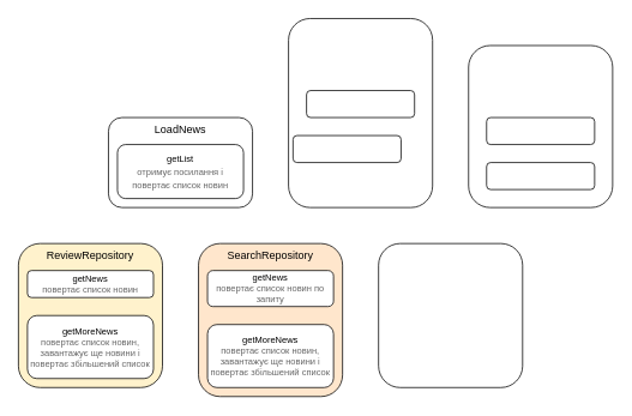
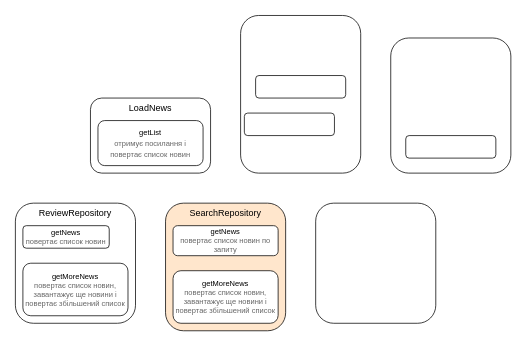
  <mxCell id="0" />
  <mxCell id="1" parent="0" />
  <mxCell id="2" value="LoadNews" style="rounded=1;whiteSpace=wrap;html=1;verticalAlign=top;" vertex="1" parent="1"><mxGeometry x="120" y="130" width="160" height="100" as="geometry" /></mxCell>
  <mxCell id="3" value="&lt;font style=&quot;font-size: 10px;&quot;&gt;getList&lt;/font&gt;&lt;br&gt;&lt;font color=&quot;#666666&quot; style=&quot;font-size: 10px;&quot;&gt;отримує посилання і повертає список новин&lt;/font&gt;" style="rounded=1;whiteSpace=wrap;html=1;" vertex="1" parent="1"><mxGeometry x="130" y="160" width="140" height="60" as="geometry" /></mxCell>
- <mxCell id="4" value="&lt;font style=&quot;font-size: 12px;&quot;&gt;ReviewRepository&lt;/font&gt;" style="rounded=1;whiteSpace=wrap;html=1;fontSize=10;verticalAlign=top;fillColor=#fff2cc;" vertex="1" parent="1"><mxGeometry x="20" y="270" width="160" height="160" as="geometry" /></mxCell>
- <mxCell id="5" value="getNews&lt;br&gt;&lt;font color=&quot;#666666&quot;&gt;повертає список новин&lt;/font&gt;" style="rounded=1;whiteSpace=wrap;html=1;fontSize=10;" vertex="1" parent="1"><mxGeometry x="30" y="300" width="140" height="30" as="geometry" /></mxCell>
+ <mxCell id="4" value="&lt;font style=&quot;font-size: 12px;&quot;&gt;ReviewRepository&lt;/font&gt;" style="rounded=1;whiteSpace=wrap;html=1;fontSize=10;verticalAlign=top;" vertex="1" parent="1"><mxGeometry x="20" y="270" width="160" height="160" as="geometry" /></mxCell>
+ <mxCell id="5" value="getNews&lt;br&gt;&lt;font color=&quot;#666666&quot;&gt;повертає список новин&lt;/font&gt;" style="rounded=1;whiteSpace=wrap;html=1;fontSize=10;" vertex="1" parent="1"><mxGeometry x="30" y="300" width="115" height="30" as="geometry" /></mxCell>
  <mxCell id="6" value="getMoreNews&lt;br&gt;&lt;font color=&quot;#666666&quot;&gt;повертає список новин, завантажує ще новини і повертає збільшений список&lt;/font&gt;" style="rounded=1;whiteSpace=wrap;html=1;fontSize=10;" vertex="1" parent="1"><mxGeometry x="30" y="350" width="140" height="70" as="geometry" /></mxCell>
  <mxCell id="7" value="&lt;font style=&quot;font-size: 12px;&quot;&gt;SearchRepository&lt;/font&gt;" style="rounded=1;whiteSpace=wrap;html=1;fontSize=10;verticalAlign=top;fillColor=#ffe6cc;" vertex="1" parent="1"><mxGeometry x="220" y="270" width="160" height="170" as="geometry" /></mxCell>
  <mxCell id="8" value="getNews&lt;br&gt;&lt;font color=&quot;#666666&quot;&gt;повертає список новин по запиту&lt;/font&gt;" style="rounded=1;whiteSpace=wrap;html=1;fontSize=10;" vertex="1" parent="1"><mxGeometry x="230" y="300" width="140" height="40" as="geometry" /></mxCell>
  <mxCell id="9" value="getMoreNews&lt;br&gt;&lt;font color=&quot;#666666&quot;&gt;повертає список новин, завантажує ще новини і повертає збільшений список&lt;/font&gt;" style="rounded=1;whiteSpace=wrap;html=1;fontSize=10;" vertex="1" parent="1"><mxGeometry x="230" y="360" width="140" height="70" as="geometry" /></mxCell>
  <mxCell id="10" value="&lt;font color=&quot;#ffffff&quot; style=&quot;font-size: 12px;&quot;&gt;SavedNewsDB&lt;/font&gt;" style="rounded=1;whiteSpace=wrap;html=1;fontSize=10;fontColor=#666666;verticalAlign=top;" vertex="1" parent="1"><mxGeometry x="320" y="20" width="160" height="210" as="geometry" /></mxCell>
  <mxCell id="11" value="deleteSavedNews" style="rounded=1;whiteSpace=wrap;html=1;fontSize=10;fontColor=#FFFFFF;" vertex="1" parent="1"><mxGeometry x="340" y="100" width="120" height="30" as="geometry" /></mxCell>
  <mxCell id="12" value="getSavedNews" style="rounded=1;whiteSpace=wrap;html=1;fontSize=10;fontColor=#FFFFFF;" vertex="1" parent="1"><mxGeometry x="325" y="150" width="120" height="30" as="geometry" /></mxCell>
  <mxCell id="13" value="*в кінці модифікувати програму, щоб вона оновлювавла відомості прро збережені новини" style="text;html=1;strokeColor=none;fillColor=none;align=left;verticalAlign=middle;whiteSpace=wrap;rounded=0;fontSize=12;fontColor=#FFFFFF;" vertex="1" parent="1"><mxGeometry x="20" y="30" width="240" height="40" as="geometry" /></mxCell>
  <mxCell id="14" value="areDBModifed" style="text;html=1;strokeColor=none;fillColor=none;align=center;verticalAlign=middle;whiteSpace=wrap;rounded=0;fontSize=10;fontColor=#FFFFFF;" vertex="1" parent="1"><mxGeometry x="340" y="190" width="120" height="30" as="geometry" /></mxCell>
  <mxCell id="15" value="&lt;font style=&quot;font-size: 12px;&quot;&gt;SavedRepository&lt;/font&gt;" style="rounded=1;whiteSpace=wrap;html=1;fontSize=10;fontColor=#FFFFFF;verticalAlign=top;" vertex="1" parent="1"><mxGeometry x="420" y="270" width="160" height="160" as="geometry" /></mxCell>
  <mxCell id="16" value="&lt;font color=&quot;#ffffff&quot; style=&quot;font-size: 12px;&quot;&gt;SearchHistoryDB&lt;/font&gt;" style="rounded=1;whiteSpace=wrap;html=1;fontSize=10;fontColor=#666666;verticalAlign=top;" vertex="1" parent="1"><mxGeometry x="520" y="50" width="160" height="180" as="geometry" /></mxCell>
- <mxCell id="17" value="deleteSearchHistory" style="rounded=1;whiteSpace=wrap;html=1;fontSize=10;fontColor=#FFFFFF;" vertex="1" parent="1"><mxGeometry x="540" y="130" width="120" height="30" as="geometry" /></mxCell>
  <mxCell id="18" value="getSearchHistory" style="rounded=1;whiteSpace=wrap;html=1;fontSize=10;fontColor=#FFFFFF;" vertex="1" parent="1"><mxGeometry x="540" y="180" width="120" height="30" as="geometry" /></mxCell>
